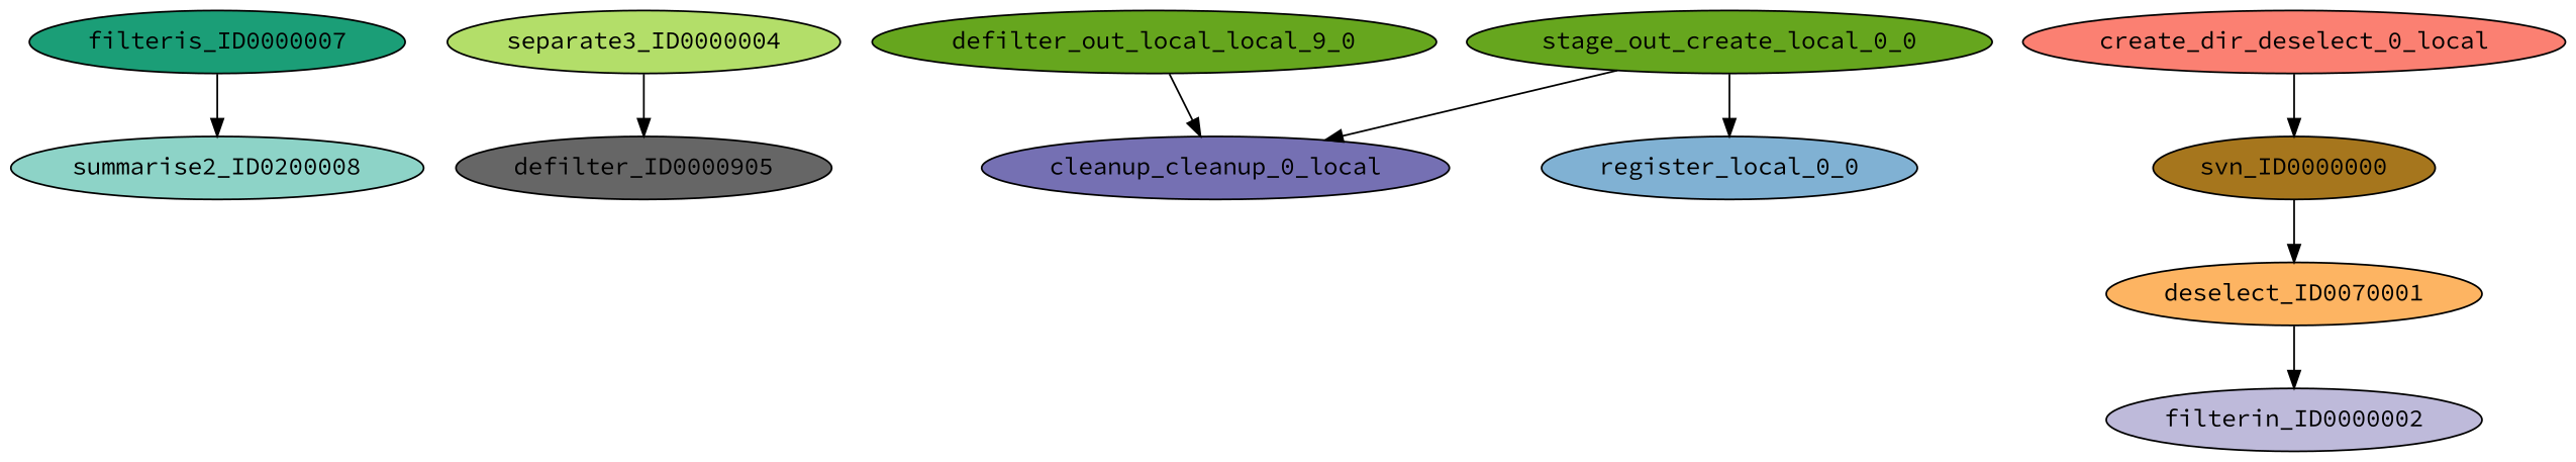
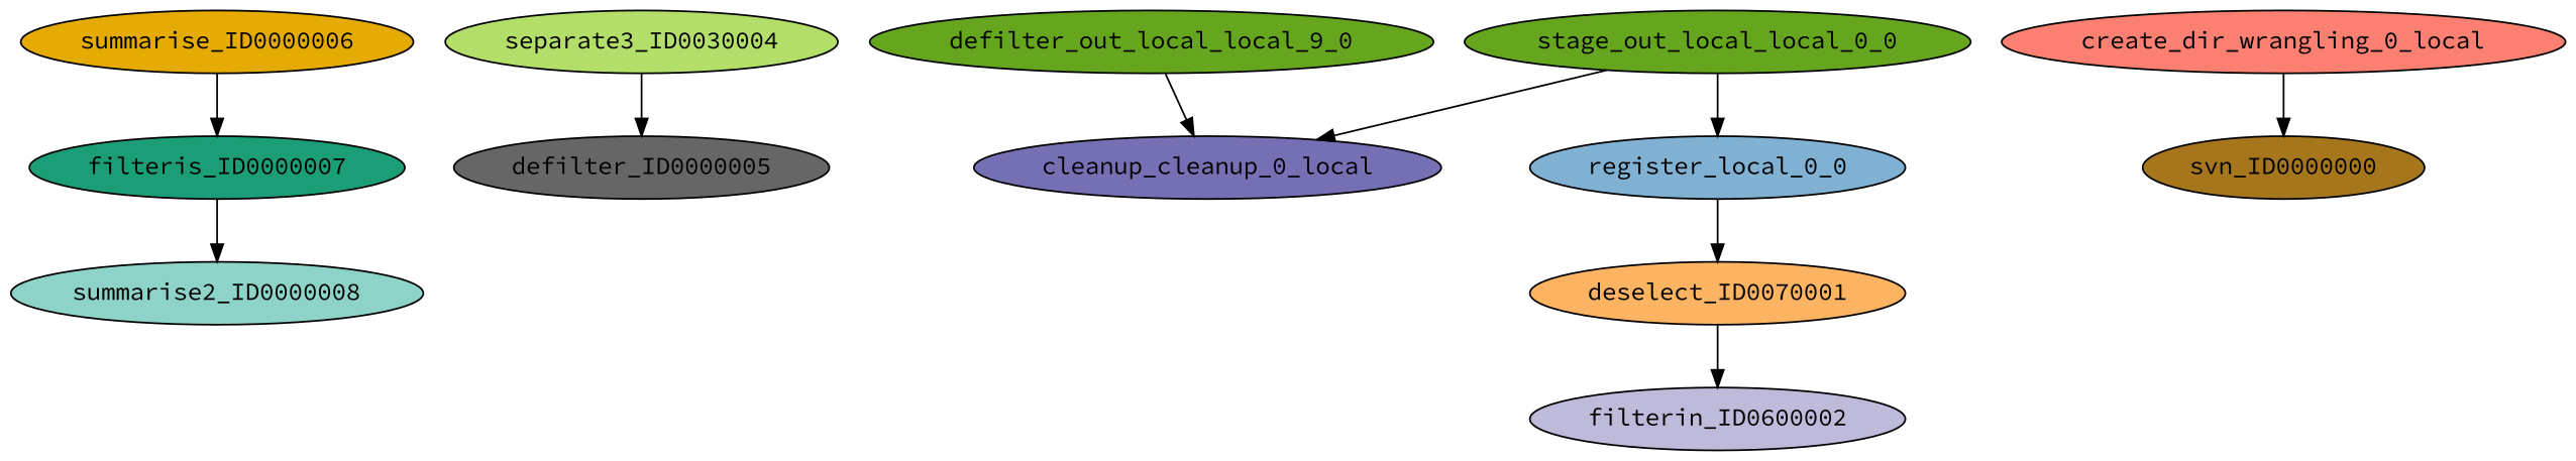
  digraph {
    fontname="Source Code Pro"
    node [color="#000000" fillcolor="#66a61e" fontname="Source Code Pro" shape=ellipse style=filled]
    edge [arrowhead=normal arrowsize=1.0 color="#000000" fontname="Source Code Pro"]
    n1 [fillcolor="#1b9e77" label=filteris_ID0000007]
-   n2 [fillcolor="#8dd3c7" label=summarise2_ID0200008]
-   n3 [fillcolor="#b3de69" label=separate3_ID0000004]
-   n4 [fillcolor="#666666" label=defilter_ID0000905]
+   n2 [fillcolor="#8dd3c7" label=summarise2_ID0000008]
+   n3 [fillcolor="#b3de69" label=separate3_ID0030004]
+   n4 [fillcolor="#666666" label=defilter_ID0000005]
    n5 [fillcolor="#7570b3" label=cleanup_cleanup_0_local]
    n6 [label=defilter_out_local_local_9_0]
-   n7 [label=stage_out_create_local_0_0]
+   n7 [label=stage_out_local_local_0_0]
    n8 [fillcolor="#80b1d3" label=register_local_0_0]
+   n9 [fillcolor="#e6ab02" label=summarise_ID0000006]
    n10 [fillcolor="#a6761d" label=svn_ID0000000]
    n11 [fillcolor="#fdb462" label=deselect_ID0070001]
-   n12 [fillcolor="#bebada" label=filterin_ID0000002]
-   n13 [fillcolor="#fb8072" label=create_dir_deselect_0_local]
+   n12 [fillcolor="#bebada" label=filterin_ID0600002]
+   n13 [fillcolor="#fb8072" label=create_dir_wrangling_0_local]
    n1 -> n2
    n3 -> n4
    n6 -> n5
    n7 -> n5
    n7 -> n8
-   n10 -> n11
+   n9 -> n1
+   n8 -> n11
    n11 -> n12
    n13 -> n10
  }
